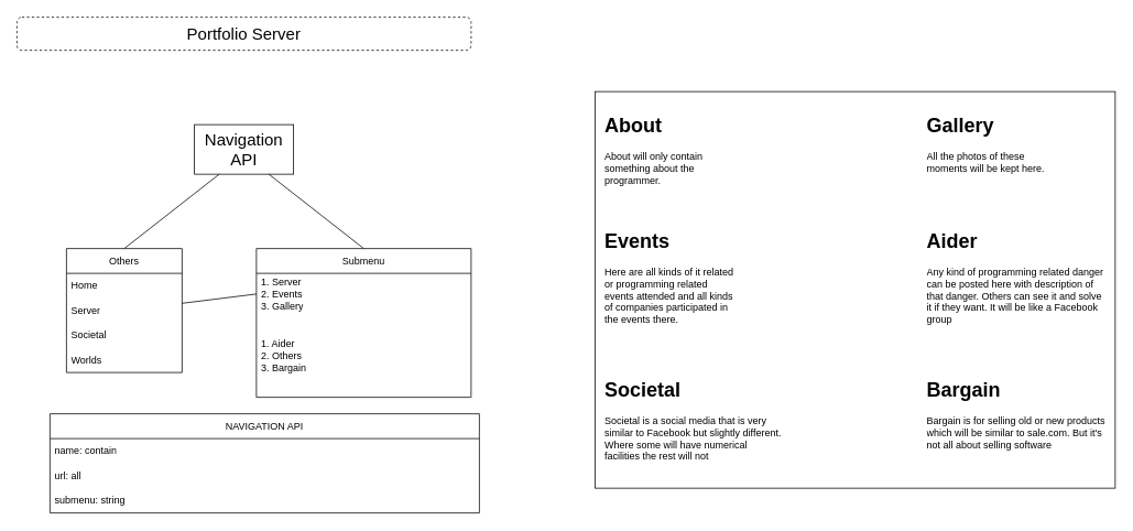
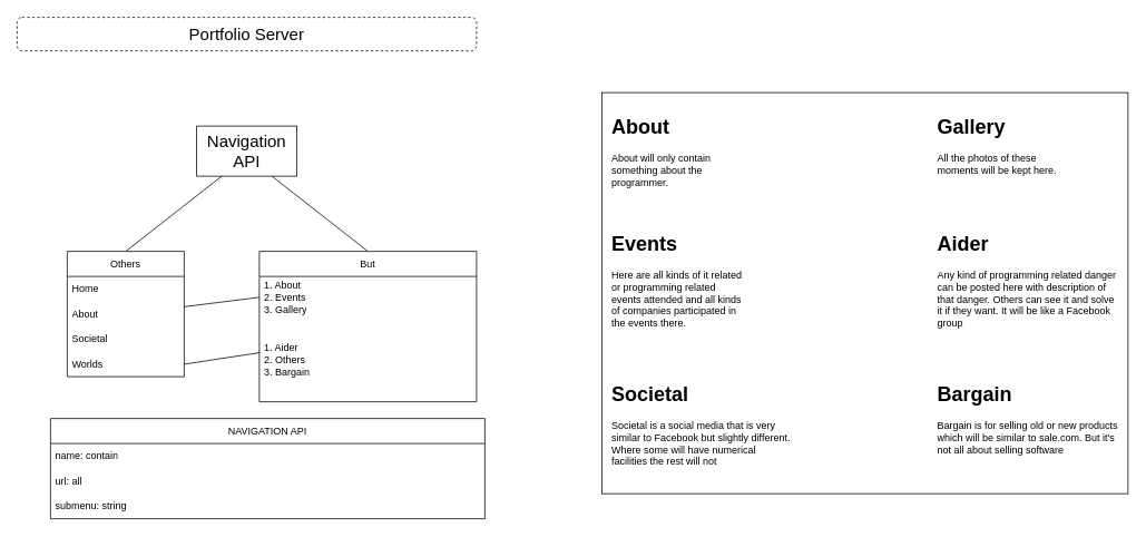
  <mxCell id="0" />
  <mxCell id="1" parent="0" />
  <mxCell id="2" value="&lt;font style=&quot;font-size: 20px;&quot;&gt;Portfolio Server&lt;/font&gt;" style="rounded=1;whiteSpace=wrap;html=1;dashed=1;" vertex="1" parent="1"><mxGeometry x="20" y="20" width="550" height="40" as="geometry" /></mxCell>
  <mxCell id="3" value="&lt;font style=&quot;font-size: 20px;&quot;&gt;Navigation&lt;/font&gt;&lt;div style=&quot;font-size: 20px;&quot;&gt;&lt;font style=&quot;font-size: 20px;&quot;&gt;API&lt;/font&gt;&lt;/div&gt;" style="rounded=0;whiteSpace=wrap;html=1;" vertex="1" parent="1"><mxGeometry x="235" y="150" width="120" height="60" as="geometry" /></mxCell>
  <mxCell id="4" value="" style="endArrow=none;html=1;rounded=0;entryX=0.25;entryY=1;entryDx=0;entryDy=0;exitX=0.5;exitY=0;exitDx=0;exitDy=0;" edge="1" parent="1" source="6" target="3"><mxGeometry width="50" height="50" relative="1" as="geometry"><mxPoint x="146.4" y="297.54" as="sourcePoint" /><mxPoint x="450" y="290" as="targetPoint" /></mxGeometry></mxCell>
  <mxCell id="5" value="" style="endArrow=none;html=1;rounded=0;entryX=0.75;entryY=1;entryDx=0;entryDy=0;exitX=0.5;exitY=0;exitDx=0;exitDy=0;" edge="1" parent="1" target="3"><mxGeometry width="50" height="50" relative="1" as="geometry"><mxPoint x="440" y="300" as="sourcePoint" /><mxPoint x="480" y="220" as="targetPoint" /></mxGeometry></mxCell>
  <mxCell id="6" value="Others" style="swimlane;fontStyle=0;childLayout=stackLayout;horizontal=1;startSize=30;horizontalStack=0;resizeParent=1;resizeParentMax=0;resizeLast=0;collapsible=1;marginBottom=0;whiteSpace=wrap;html=1;" vertex="1" parent="1"><mxGeometry x="80" y="300" width="140" height="150" as="geometry"><mxRectangle x="210" y="320" width="70" height="30" as="alternateBounds" /></mxGeometry></mxCell>
  <mxCell id="7" value="Home" style="text;strokeColor=none;fillColor=none;align=left;verticalAlign=middle;spacingLeft=4;spacingRight=4;overflow=hidden;points=[[0,0.5],[1,0.5]];portConstraint=eastwest;rotatable=0;whiteSpace=wrap;html=1;" vertex="1" parent="6"><mxGeometry y="30" width="140" height="30" as="geometry" /></mxCell>
- <mxCell id="8" value="Server" style="text;strokeColor=none;fillColor=none;align=left;verticalAlign=middle;spacingLeft=4;spacingRight=4;overflow=hidden;points=[[0,0.5],[1,0.5]];portConstraint=eastwest;rotatable=0;whiteSpace=wrap;html=1;" vertex="1" parent="6"><mxGeometry y="60" width="140" height="30" as="geometry" /></mxCell>
+ <mxCell id="8" value="About" style="text;strokeColor=none;fillColor=none;align=left;verticalAlign=middle;spacingLeft=4;spacingRight=4;overflow=hidden;points=[[0,0.5],[1,0.5]];portConstraint=eastwest;rotatable=0;whiteSpace=wrap;html=1;" vertex="1" parent="6"><mxGeometry y="60" width="140" height="30" as="geometry" /></mxCell>
  <mxCell id="9" value="Societal" style="text;strokeColor=none;fillColor=none;align=left;verticalAlign=middle;spacingLeft=4;spacingRight=4;overflow=hidden;points=[[0,0.5],[1,0.5]];portConstraint=eastwest;rotatable=0;whiteSpace=wrap;html=1;" vertex="1" parent="6"><mxGeometry y="90" width="140" height="30" as="geometry" /></mxCell>
  <mxCell id="10" value="Worlds" style="text;strokeColor=none;fillColor=none;align=left;verticalAlign=middle;spacingLeft=4;spacingRight=4;overflow=hidden;points=[[0,0.5],[1,0.5]];portConstraint=eastwest;rotatable=0;whiteSpace=wrap;html=1;" vertex="1" parent="6"><mxGeometry y="120" width="140" height="30" as="geometry" /></mxCell>
- <mxCell id="11" value="Submenu" style="swimlane;fontStyle=0;childLayout=stackLayout;horizontal=1;startSize=30;horizontalStack=0;resizeParent=1;resizeParentMax=0;resizeLast=0;collapsible=1;marginBottom=0;whiteSpace=wrap;html=1;" vertex="1" parent="1"><mxGeometry x="310" y="300" width="260" height="180" as="geometry" /></mxCell>
- <mxCell id="12" value="1. Server&lt;div&gt;2.&amp;nbsp;Events&lt;/div&gt;&lt;div&gt;3. Gallery&lt;/div&gt;" style="text;strokeColor=none;fillColor=none;align=left;verticalAlign=middle;spacingLeft=4;spacingRight=4;overflow=hidden;points=[[0,0.5],[1,0.5]];portConstraint=eastwest;rotatable=0;whiteSpace=wrap;html=1;" vertex="1" parent="11"><mxGeometry y="30" width="260" height="50" as="geometry" /></mxCell>
+ <mxCell id="11" value="But" style="swimlane;fontStyle=0;childLayout=stackLayout;horizontal=1;startSize=30;horizontalStack=0;resizeParent=1;resizeParentMax=0;resizeLast=0;collapsible=1;marginBottom=0;whiteSpace=wrap;html=1;" vertex="1" parent="1"><mxGeometry x="310" y="300" width="260" height="180" as="geometry" /></mxCell>
+ <mxCell id="12" value="1. About&lt;div&gt;2.&amp;nbsp;Events&lt;/div&gt;&lt;div&gt;3. Gallery&lt;/div&gt;" style="text;strokeColor=none;fillColor=none;align=left;verticalAlign=middle;spacingLeft=4;spacingRight=4;overflow=hidden;points=[[0,0.5],[1,0.5]];portConstraint=eastwest;rotatable=0;whiteSpace=wrap;html=1;" vertex="1" parent="11"><mxGeometry y="30" width="260" height="50" as="geometry" /></mxCell>
  <mxCell id="13" value="&lt;div&gt;1. Aider&lt;br&gt;&lt;/div&gt;&lt;div&gt;2.&amp;nbsp;&lt;span style=&quot;background-color: initial;&quot;&gt;Others&lt;/span&gt;&lt;/div&gt;&lt;div&gt;3. Bargain&lt;/div&gt;" style="text;strokeColor=none;fillColor=none;align=left;verticalAlign=middle;spacingLeft=4;spacingRight=4;overflow=hidden;points=[[0,0.5],[1,0.5]];portConstraint=eastwest;rotatable=0;whiteSpace=wrap;html=1;" vertex="1" parent="11"><mxGeometry y="80" width="260" height="100" as="geometry" /></mxCell>
  <mxCell id="14" value="" style="endArrow=none;html=1;rounded=0;fontFamily=Helvetica;fontSize=12;fontColor=default;fontStyle=0;entryX=0;entryY=0.5;entryDx=0;entryDy=0;" edge="1" parent="1" source="8" target="12"><mxGeometry width="50" height="50" relative="1" as="geometry"><mxPoint x="450" y="420" as="sourcePoint" /><mxPoint x="500" y="370" as="targetPoint" /></mxGeometry></mxCell>
  <mxCell id="15" value="" style="rounded=0;whiteSpace=wrap;html=1;strokeColor=default;align=center;verticalAlign=middle;fontFamily=Helvetica;fontSize=12;fontColor=default;fontStyle=0;fillColor=default;" vertex="1" parent="1"><mxGeometry x="720" y="110" width="630" height="480" as="geometry" /></mxCell>
  <mxCell id="16" value="&lt;h1 style=&quot;margin-top: 0px;&quot;&gt;Events&lt;/h1&gt;&lt;p&gt;Here are all kinds of it related or programming related events attended and all kinds of companies participated in the events there.&lt;/p&gt;" style="text;html=1;whiteSpace=wrap;overflow=hidden;rounded=0;fontFamily=Helvetica;fontSize=12;fontColor=default;fontStyle=0;" vertex="1" parent="1"><mxGeometry x="730" y="270" width="160" height="140" as="geometry" /></mxCell>
  <mxCell id="17" value="&lt;h1 style=&quot;margin-top: 0px;&quot;&gt;About&lt;/h1&gt;&lt;p&gt;About will only contain something about the programmer.&lt;/p&gt;" style="text;html=1;whiteSpace=wrap;overflow=hidden;rounded=0;fontFamily=Helvetica;fontSize=12;fontColor=default;fontStyle=0;" vertex="1" parent="1"><mxGeometry x="730" y="130" width="160" height="100" as="geometry" /></mxCell>
  <mxCell id="18" value="&lt;h1 style=&quot;margin-top: 0px;&quot;&gt;Gallery&lt;/h1&gt;&lt;p&gt;All the photos of these moments will be kept here.&lt;/p&gt;" style="text;html=1;whiteSpace=wrap;overflow=hidden;rounded=0;fontFamily=Helvetica;fontSize=12;fontColor=default;fontStyle=0;" vertex="1" parent="1"><mxGeometry x="1120" y="130" width="160" height="100" as="geometry" /></mxCell>
  <mxCell id="19" value="&lt;h1 style=&quot;margin-top: 0px;&quot;&gt;Aider&lt;/h1&gt;&lt;p&gt;Any kind of programming related danger can be posted here with description of that danger. Others can see it and solve it if they want. It will be like a Facebook group&lt;/p&gt;" style="text;html=1;whiteSpace=wrap;overflow=hidden;rounded=0;fontFamily=Helvetica;fontSize=12;fontColor=default;fontStyle=0;" vertex="1" parent="1"><mxGeometry x="1120" y="270" width="220" height="120" as="geometry" /></mxCell>
  <mxCell id="20" value="&lt;h1 style=&quot;margin-top: 0px;&quot;&gt;Societal&lt;/h1&gt;&lt;p&gt;Societal is a social media that is very similar to Facebook but slightly different. Where some will have numerical facilities the rest will not&lt;/p&gt;" style="text;html=1;whiteSpace=wrap;overflow=hidden;rounded=0;fontFamily=Helvetica;fontSize=12;fontColor=default;fontStyle=0;" vertex="1" parent="1"><mxGeometry x="730" y="450" width="220" height="120" as="geometry" /></mxCell>
  <mxCell id="21" value="&lt;h1 style=&quot;margin-top: 0px;&quot;&gt;Bargain&lt;/h1&gt;&lt;p&gt;Bargain is for selling old or new products which will be similar to sale.com. But it's not all about selling software&lt;/p&gt;" style="text;html=1;whiteSpace=wrap;overflow=hidden;rounded=0;fontFamily=Helvetica;fontSize=12;fontColor=default;fontStyle=0;" vertex="1" parent="1"><mxGeometry x="1120" y="450" width="220" height="120" as="geometry" /></mxCell>
+ <mxCell id="22" value="" style="endArrow=none;html=1;rounded=0;fontFamily=Helvetica;fontSize=12;fontColor=default;fontStyle=0;exitX=1;exitY=0.5;exitDx=0;exitDy=0;entryX=0.003;entryY=0.412;entryDx=0;entryDy=0;entryPerimeter=0;" edge="1" parent="1" source="10" target="13"><mxGeometry width="50" height="50" relative="1" as="geometry"><mxPoint x="530" y="330" as="sourcePoint" /><mxPoint x="580" y="280" as="targetPoint" /></mxGeometry></mxCell>
  <mxCell id="23" value="NAVIGATION API" style="swimlane;fontStyle=0;childLayout=stackLayout;horizontal=1;startSize=30;horizontalStack=0;resizeParent=1;resizeParentMax=0;resizeLast=0;collapsible=1;marginBottom=0;whiteSpace=wrap;html=1;strokeColor=default;align=center;verticalAlign=middle;fontFamily=Helvetica;fontSize=12;fontColor=default;fillColor=default;" vertex="1" parent="1"><mxGeometry x="60" y="500" width="520" height="120" as="geometry" /></mxCell>
  <mxCell id="24" value="name: contain" style="text;strokeColor=none;fillColor=none;align=left;verticalAlign=middle;spacingLeft=4;spacingRight=4;overflow=hidden;points=[[0,0.5],[1,0.5]];portConstraint=eastwest;rotatable=0;whiteSpace=wrap;html=1;fontFamily=Helvetica;fontSize=12;fontColor=default;fontStyle=0;" vertex="1" parent="23"><mxGeometry y="30" width="520" height="30" as="geometry" /></mxCell>
  <mxCell id="25" value="url: all" style="text;strokeColor=none;fillColor=none;align=left;verticalAlign=middle;spacingLeft=4;spacingRight=4;overflow=hidden;points=[[0,0.5],[1,0.5]];portConstraint=eastwest;rotatable=0;whiteSpace=wrap;html=1;fontFamily=Helvetica;fontSize=12;fontColor=default;fontStyle=0;" vertex="1" parent="23"><mxGeometry y="60" width="520" height="30" as="geometry" /></mxCell>
  <mxCell id="26" value="submenu: string" style="text;strokeColor=none;fillColor=none;align=left;verticalAlign=middle;spacingLeft=4;spacingRight=4;overflow=hidden;points=[[0,0.5],[1,0.5]];portConstraint=eastwest;rotatable=0;whiteSpace=wrap;html=1;fontFamily=Helvetica;fontSize=12;fontColor=default;fontStyle=0;" vertex="1" parent="23"><mxGeometry y="90" width="520" height="30" as="geometry" /></mxCell>
